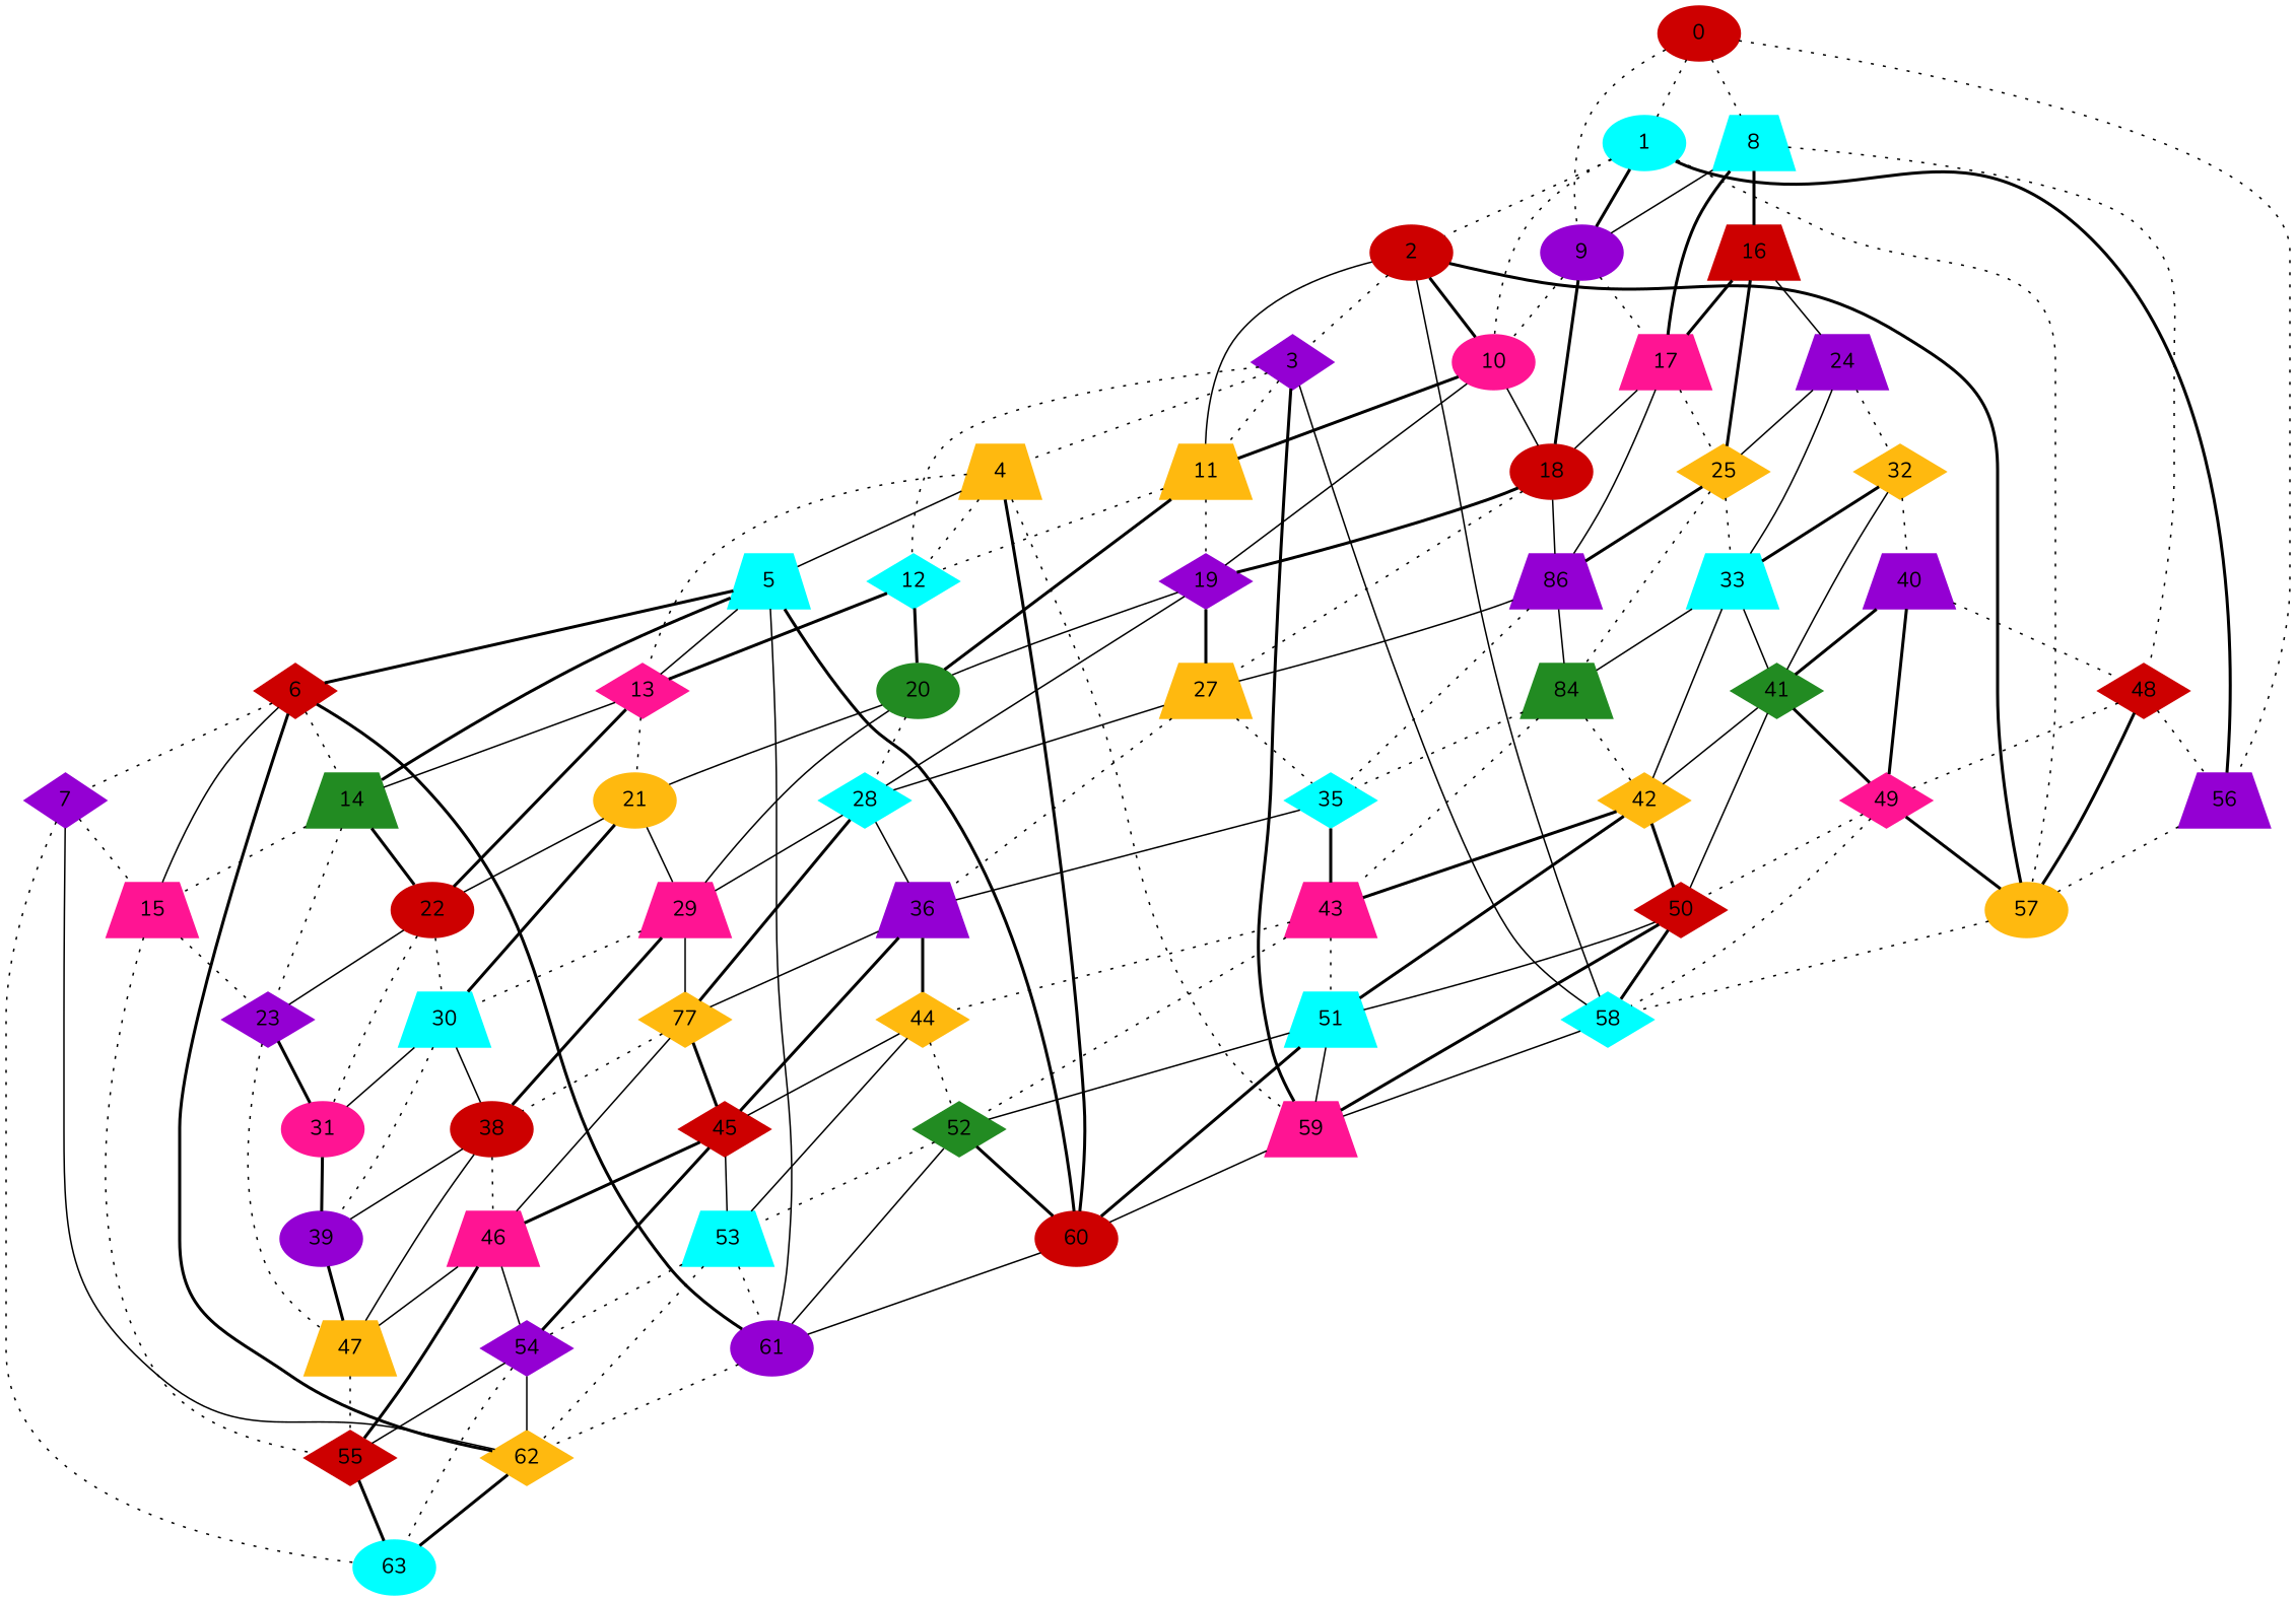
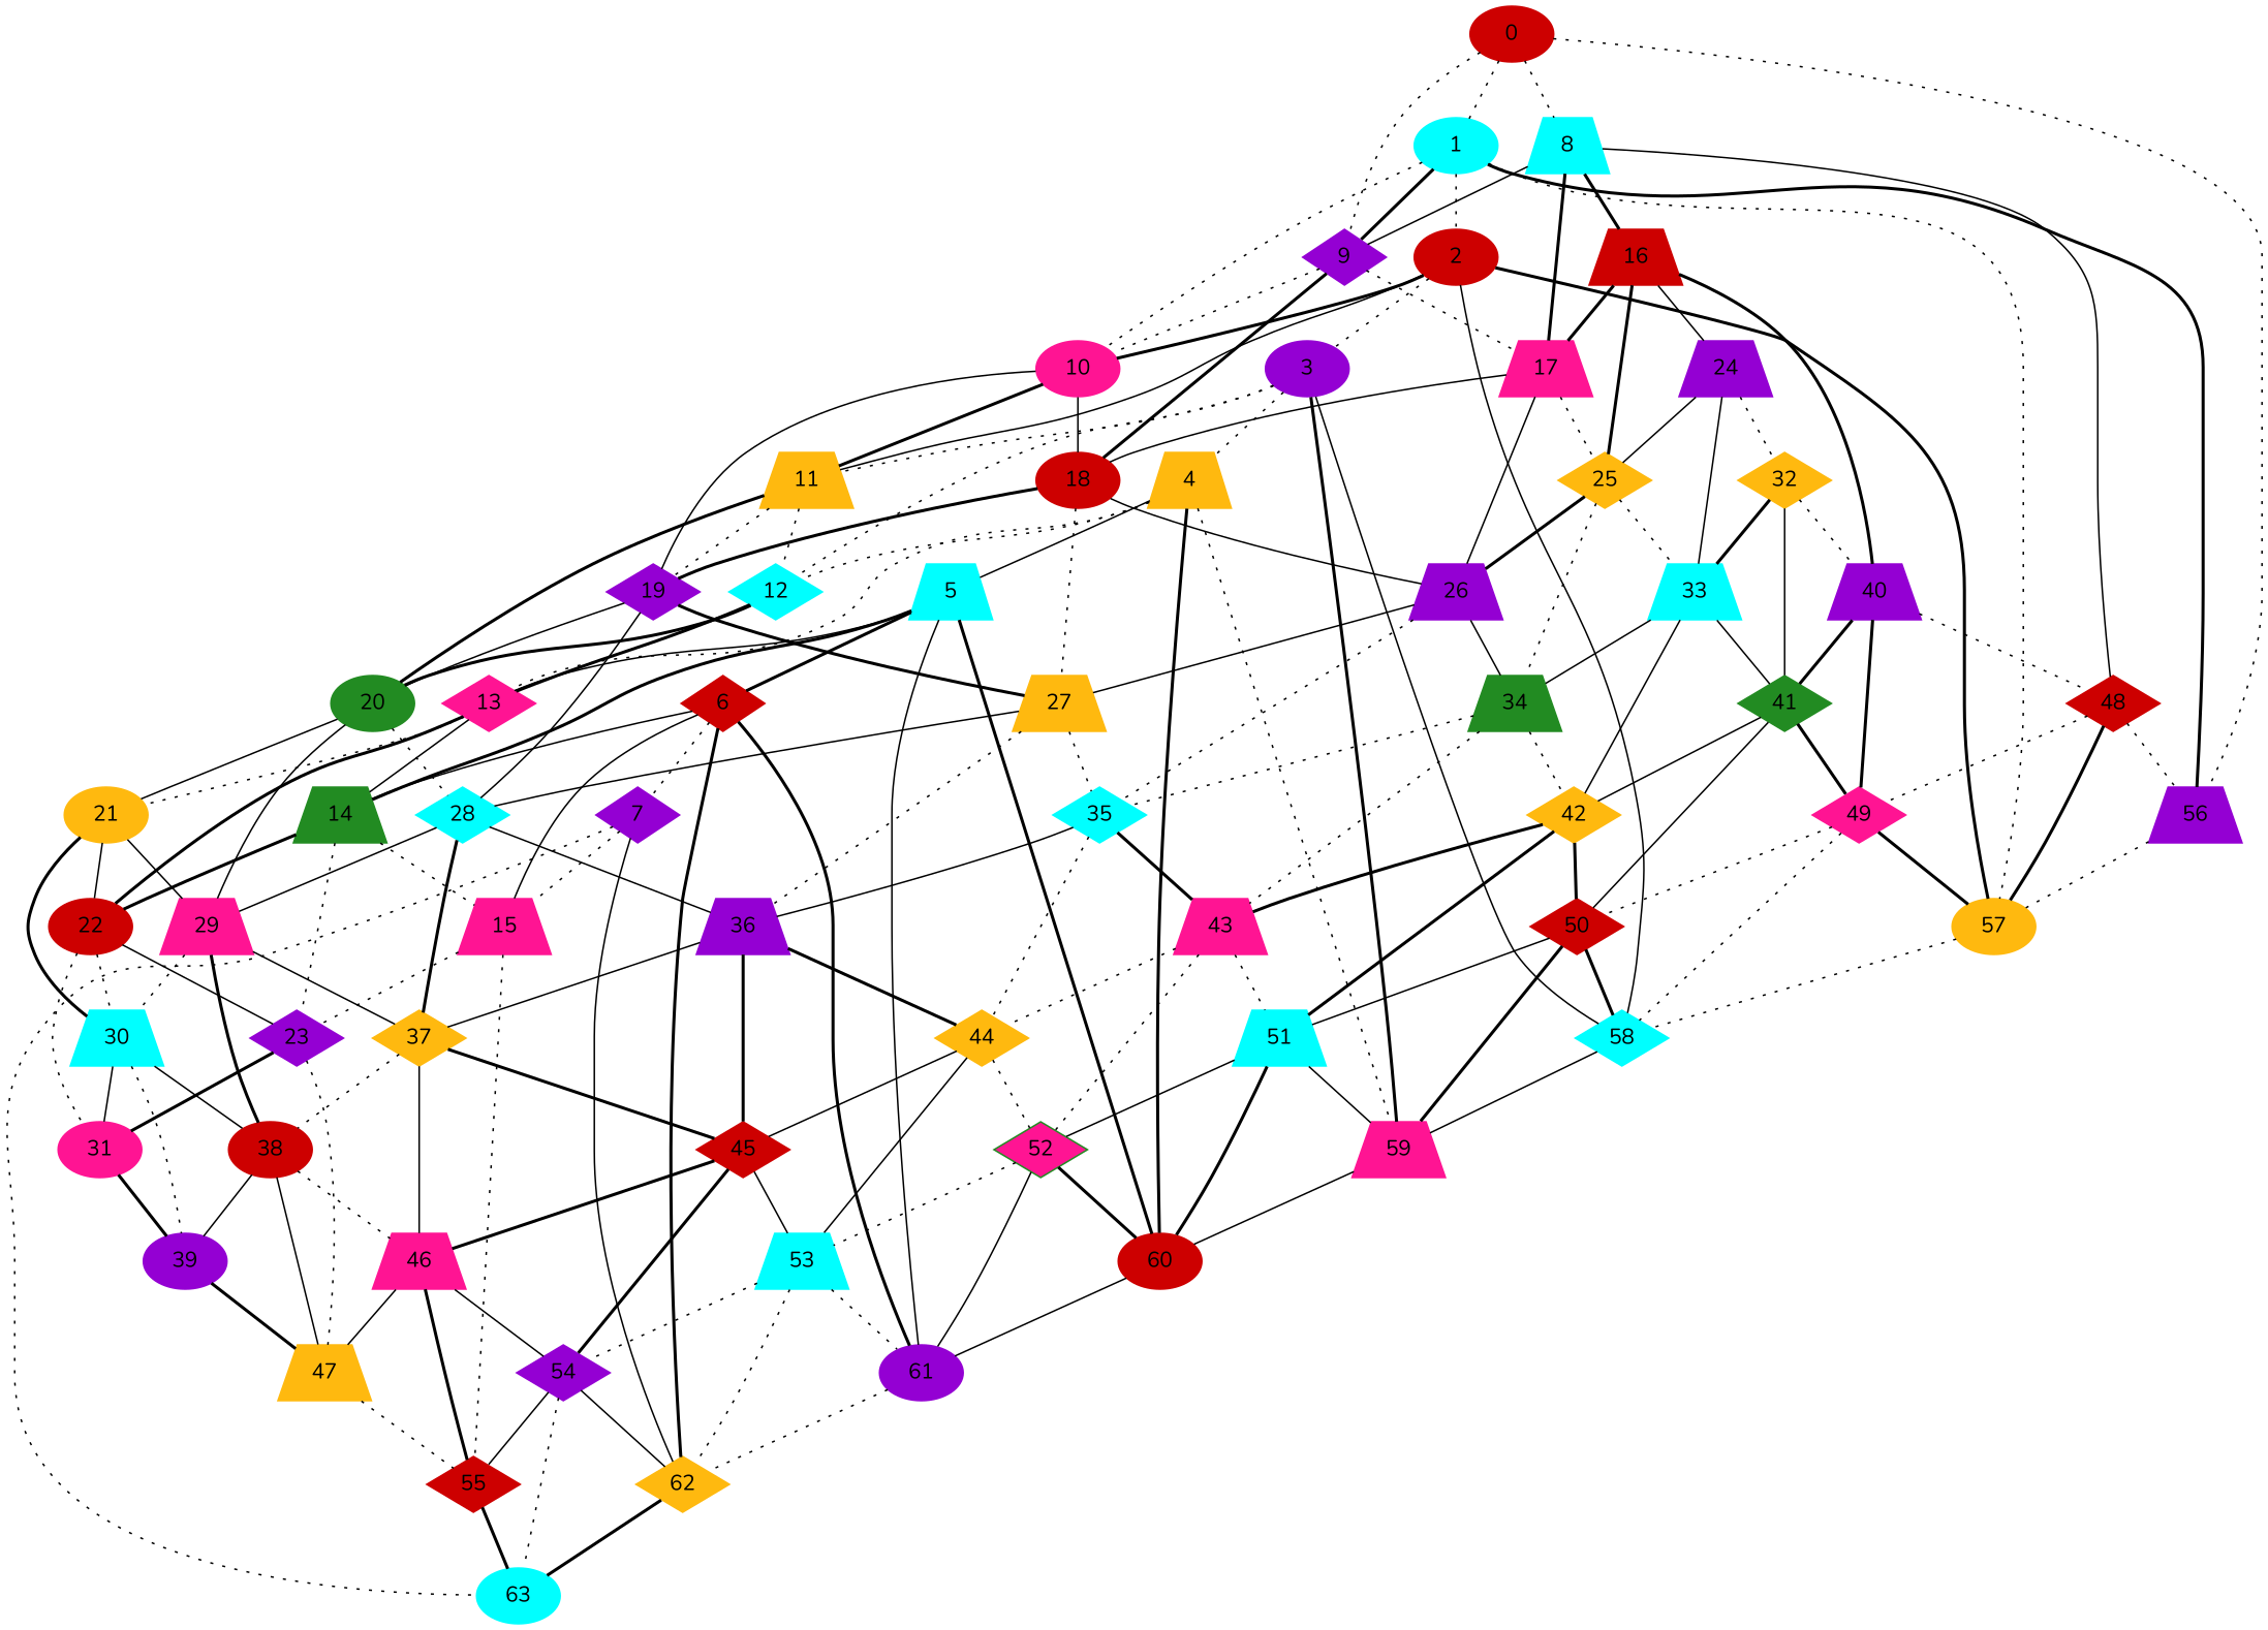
  graph {
    fontname=Nunito
    node [color=darkviolet fontname=Nunito shape=trapezium style=filled]
    edge [fontname=Nunito style=dotted]
    0 [color=red3 shape=ellipse]
    1 [color=cyan shape=ellipse]
    8 [color=cyan]
-   9 [shape=ellipse]
+   9 [shape=diamond]
    56
    2 [color=red3 shape=ellipse]
    10 [color=deeppink shape=ellipse]
    57 [color=darkgoldenrod1 shape=ellipse]
    16 [color=red3]
    17 [color=deeppink]
    48 [color=red3 shape=diamond]
    18 [color=red3 shape=ellipse]
-   3 [shape=diamond]
+   3 [shape=ellipse]
    11 [color=darkgoldenrod1]
    58 [color=cyan shape=diamond]
    19 [shape=diamond]
    4 [color=darkgoldenrod1]
    12 [color=cyan shape=diamond]
    59 [color=deeppink]
    20 [color=forestgreen shape=ellipse]
    5 [color=cyan]
    13 [color=deeppink shape=diamond]
    60 [color=red3 shape=ellipse]
    6 [color=red3 shape=diamond]
    14 [color=forestgreen]
    61 [shape=ellipse]
    21 [color=darkgoldenrod1 shape=ellipse]
    22 [color=red3 shape=ellipse]
    7 [shape=diamond]
    15 [color=deeppink]
    62 [color=darkgoldenrod1 shape=diamond]
    23 [shape=diamond]
    63 [color=cyan shape=ellipse]
    55 [color=red3 shape=diamond]
    24
    25 [color=darkgoldenrod1 shape=diamond]
    40
-   26 [label=86]
+   26
    49 [color=deeppink shape=diamond]
    27 [color=darkgoldenrod1]
    28 [color=cyan shape=diamond]
    29 [color=deeppink]
    30 [color=cyan]
    31 [color=deeppink shape=ellipse]
    47 [color=darkgoldenrod1]
    32 [color=darkgoldenrod1 shape=diamond]
    33 [color=cyan]
-   34 [color=forestgreen label=84]
+   34 [color=forestgreen]
    41 [color=forestgreen shape=diamond]
    35 [color=cyan shape=diamond]
    36
-   37 [color=darkgoldenrod1 shape=diamond label=77]
+   37 [color=darkgoldenrod1 shape=diamond]
    38 [color=red3 shape=ellipse]
    39 [shape=ellipse]
    42 [color=darkgoldenrod1 shape=diamond]
    43 [color=deeppink]
    44 [color=darkgoldenrod1 shape=diamond]
    45 [color=red3 shape=diamond]
    46 [color=deeppink]
    50 [color=red3 shape=diamond]
    51 [color=cyan]
-   52 [color=forestgreen shape=diamond]
+   52 [color=forestgreen shape=diamond fillcolor=deeppink]
    53 [color=cyan]
    54 [shape=diamond]
    0 -- 1
    0 -- 8
    0 -- 9
    0 -- 56
    1 -- 9 [style=bold]
    1 -- 56 [style=bold]
    1 -- 2
    1 -- 10
    1 -- 57
    8 -- 9 [style=solid]
    8 -- 16 [style=bold]
    8 -- 17 [style=bold]
-   8 -- 48
+   8 -- 48 [style=solid]
    9 -- 10
    9 -- 17
    9 -- 18 [style=bold]
    56 -- 57
    2 -- 10 [style=bold]
    2 -- 57 [style=bold]
    2 -- 3
    2 -- 11 [style=solid]
    2 -- 58 [style=solid]
    10 -- 18 [style=solid]
    10 -- 11 [style=bold]
    10 -- 19 [style=solid]
    57 -- 58
    16 -- 17 [style=bold]
    16 -- 24 [style=solid]
    16 -- 25 [style=bold]
+   16 -- 40 [style=bold]
    17 -- 18 [style=solid]
    17 -- 25
    17 -- 26 [style=solid]
    48 -- 56
    48 -- 57 [style=bold]
    48 -- 49
    18 -- 19 [style=bold]
    18 -- 26 [style=solid]
    18 -- 27
    3 -- 11
    3 -- 58 [style=solid]
    3 -- 4
    3 -- 12
    3 -- 59 [style=bold]
    11 -- 19
    11 -- 12
    11 -- 20 [style=bold]
    58 -- 59 [style=solid]
    19 -- 20 [style=solid]
    19 -- 27 [style=bold]
    19 -- 28 [style=solid]
    4 -- 12
    4 -- 59
    4 -- 5 [style=solid]
    4 -- 13
    4 -- 60 [style=bold]
    12 -- 20 [style=bold]
    12 -- 13 [style=bold]
    59 -- 60 [style=solid]
    20 -- 21 [style=solid]
    20 -- 28
    20 -- 29 [style=solid]
    5 -- 13 [style=solid]
    5 -- 60 [style=bold]
    5 -- 6 [style=bold]
    5 -- 14 [style=bold]
    5 -- 61 [style=solid]
    13 -- 14 [style=solid]
    13 -- 21
    13 -- 22 [style=bold]
    60 -- 61 [style=solid]
-   6 -- 14
+   6 -- 14 [style=solid]
    6 -- 61 [style=bold]
    6 -- 7
    6 -- 15 [style=solid]
    6 -- 62 [style=bold]
    14 -- 22 [style=bold]
    14 -- 15
    14 -- 23
    61 -- 62
    21 -- 22 [style=solid]
    21 -- 29 [style=solid]
    21 -- 30 [style=bold]
    22 -- 23 [style=solid]
    22 -- 30
    22 -- 31
    7 -- 15
    7 -- 62 [style=solid]
    7 -- 63
    15 -- 23
    15 -- 55
    62 -- 63 [style=bold]
    23 -- 31 [style=bold]
    23 -- 47
    55 -- 63 [style=bold]
    24 -- 25 [style=solid]
    24 -- 32
    24 -- 33 [style=solid]
    25 -- 26 [style=bold]
    25 -- 33
    25 -- 34
    40 -- 48
    40 -- 49 [style=bold]
    40 -- 41 [style=bold]
    26 -- 27 [style=solid]
    26 -- 34 [style=solid]
    26 -- 35
    49 -- 57 [style=bold]
    49 -- 58
    49 -- 50
    27 -- 28 [style=solid]
    27 -- 35
    27 -- 36
    28 -- 29 [style=solid]
    28 -- 36 [style=solid]
    28 -- 37 [style=bold]
    29 -- 30
    29 -- 37 [style=solid]
    29 -- 38 [style=bold]
    30 -- 31 [style=solid]
    30 -- 38 [style=solid]
    30 -- 39
    31 -- 39 [style=bold]
    47 -- 55
    32 -- 40
    32 -- 33 [style=bold]
    32 -- 41 [style=solid]
    33 -- 34 [style=solid]
    33 -- 41 [style=solid]
    33 -- 42 [style=solid]
    34 -- 35
    34 -- 42
    34 -- 43
    41 -- 49 [style=bold]
    41 -- 42 [style=solid]
    41 -- 50 [style=solid]
    35 -- 36 [style=solid]
    35 -- 43 [style=bold]
+   35 -- 44
    36 -- 37 [style=solid]
    36 -- 44 [style=bold]
    36 -- 45 [style=bold]
    37 -- 38
    37 -- 45 [style=bold]
    37 -- 46 [style=solid]
    38 -- 47 [style=solid]
    38 -- 39 [style=solid]
    38 -- 46
    39 -- 47 [style=bold]
    42 -- 43 [style=bold]
    42 -- 50 [style=bold]
    42 -- 51 [style=bold]
    43 -- 44
    43 -- 51
    43 -- 52
    44 -- 45 [style=solid]
    44 -- 52
    44 -- 53 [style=solid]
    45 -- 46 [style=bold]
    45 -- 53 [style=solid]
    45 -- 54 [style=bold]
    46 -- 55 [style=bold]
    46 -- 47 [style=solid]
    46 -- 54 [style=solid]
    50 -- 58 [style=bold]
    50 -- 59 [style=bold]
    50 -- 51 [style=solid]
    51 -- 59 [style=solid]
    51 -- 60 [style=bold]
    51 -- 52 [style=solid]
    52 -- 60 [style=bold]
    52 -- 61 [style=solid]
    52 -- 53
    53 -- 61
    53 -- 62
    53 -- 54
    54 -- 62 [style=solid]
    54 -- 63
    54 -- 55 [style=solid]
  }
